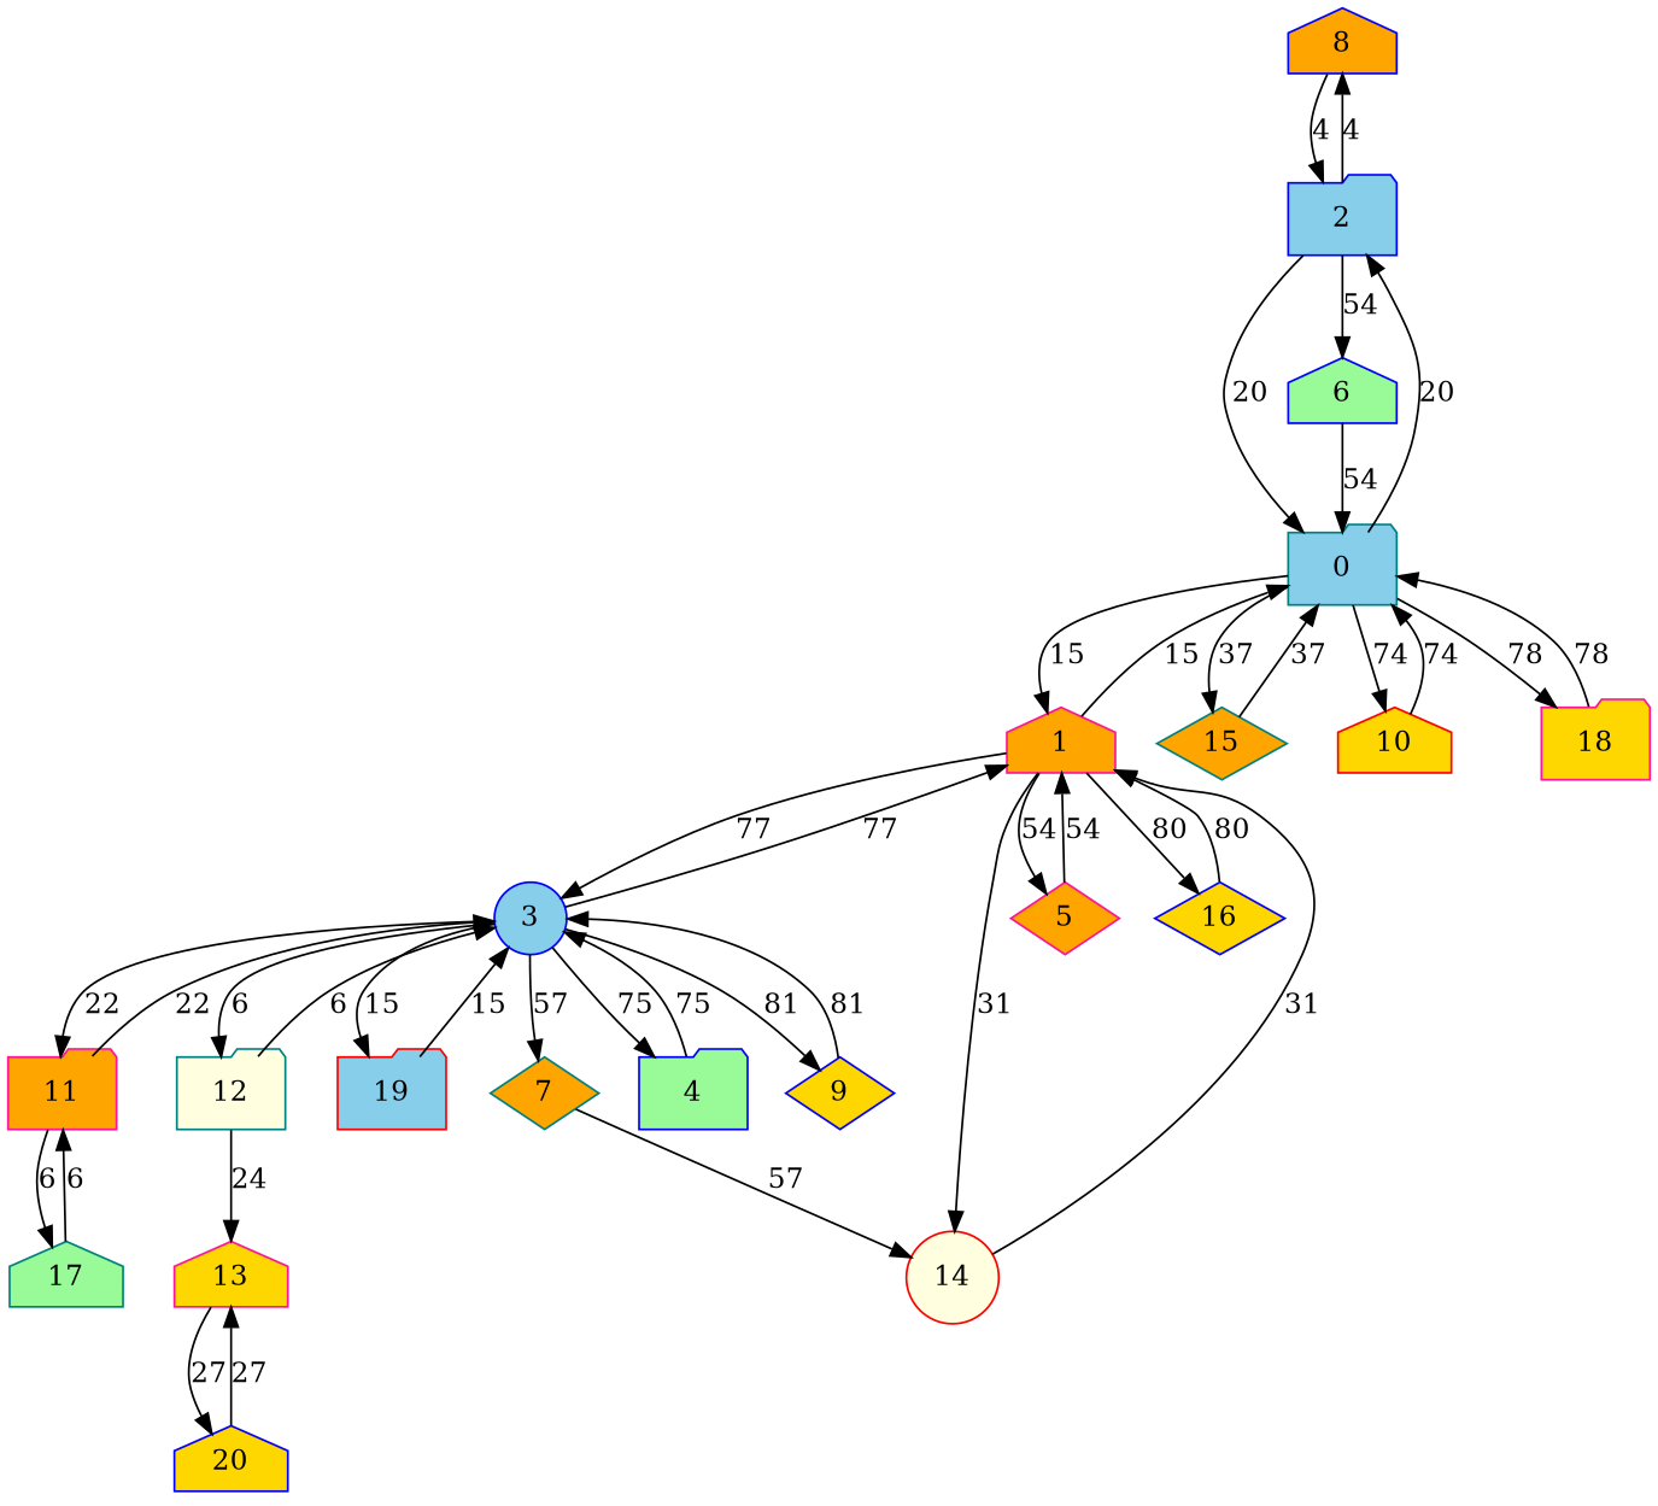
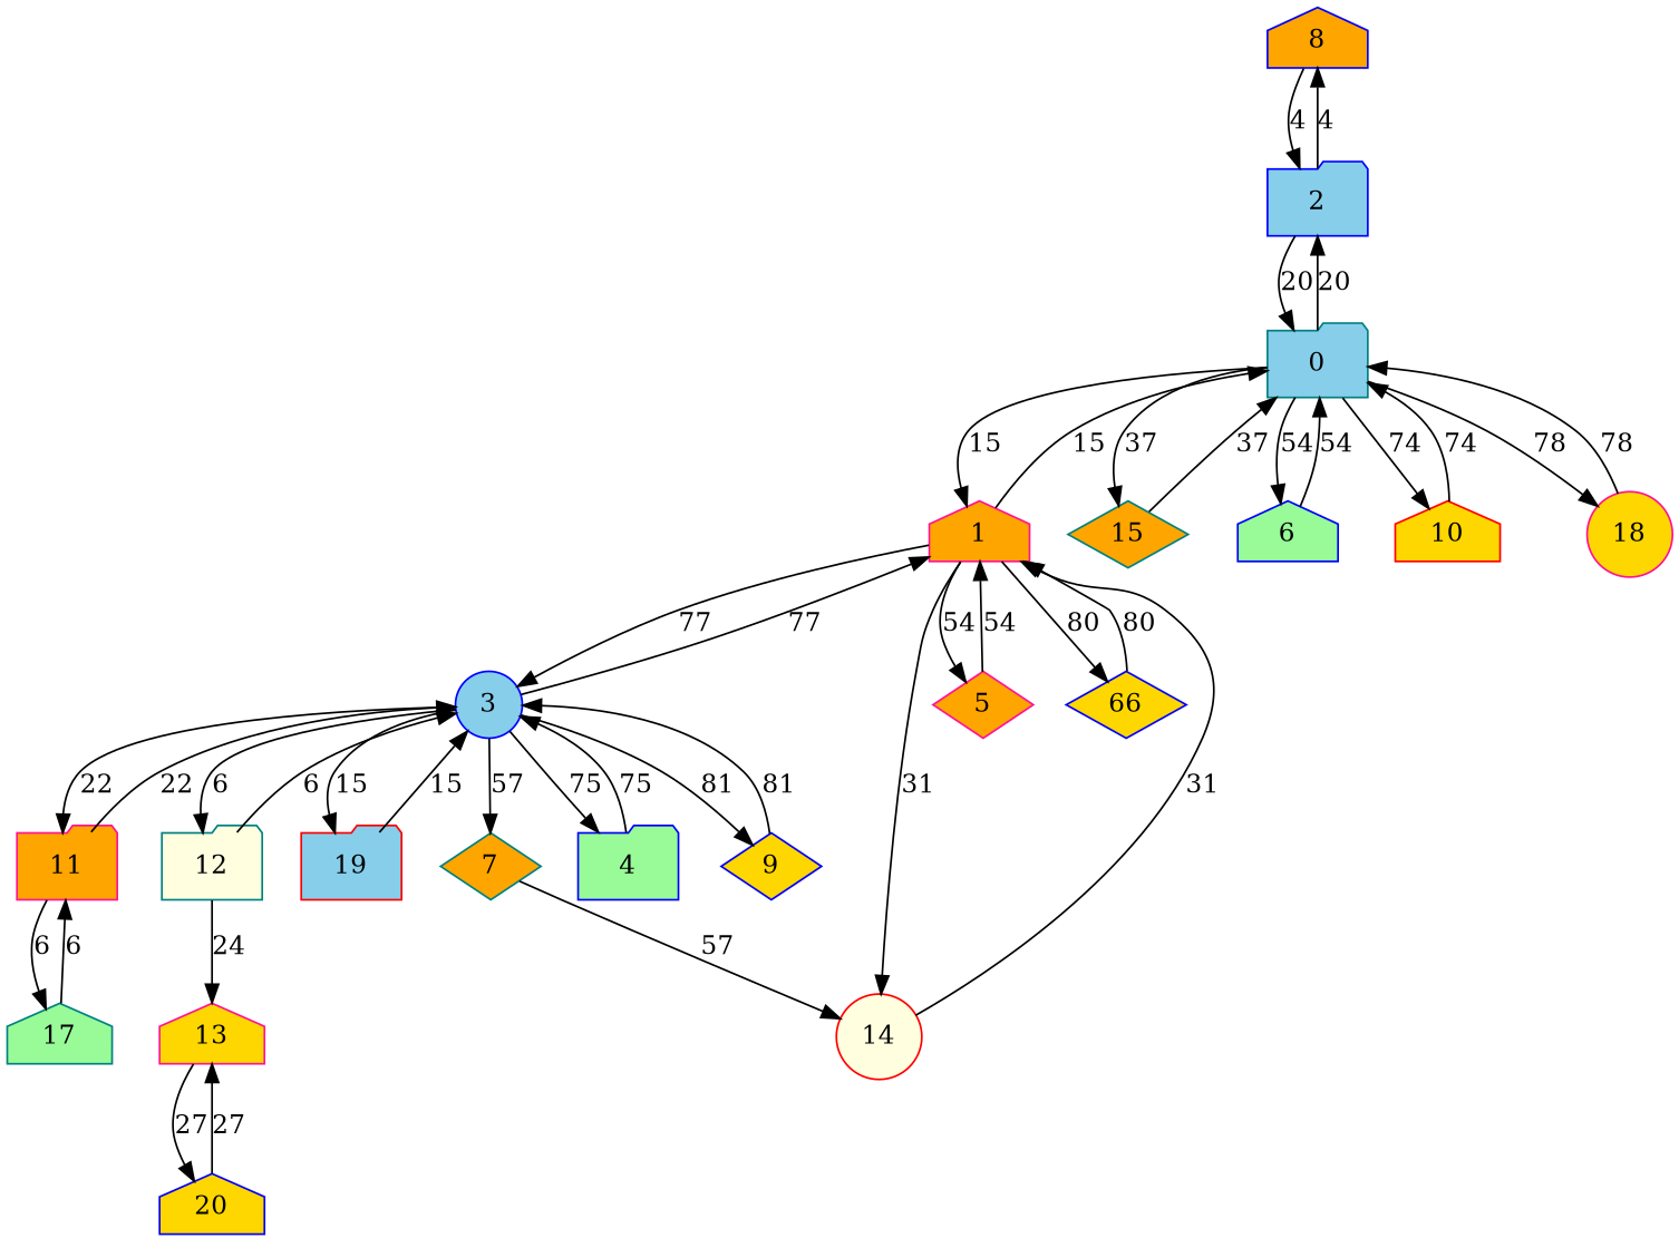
  digraph {
    fontname="DejaVu Serif"
    node [color=blue fillcolor=orange fontname="DejaVu Serif" shape=house style=filled]
    edge [fontname="DejaVu Serif"]
    8
    2 [fillcolor=skyblue shape=folder]
    0 [color=teal fillcolor=skyblue shape=folder]
    1 [color=deeppink]
    15 [color=teal shape=diamond]
    6 [fillcolor=palegreen]
    10 [color=red fillcolor=gold]
-   18 [color=deeppink fillcolor=gold shape=folder]
+   18 [color=deeppink fillcolor=gold shape=circle]
    11 [color=deeppink shape=folder]
    17 [color=teal fillcolor=palegreen]
    3 [fillcolor=skyblue shape=circle]
    12 [color=teal fillcolor=lightyellow shape=folder]
    19 [color=red fillcolor=skyblue shape=folder]
    7 [color=teal shape=diamond]
    4 [fillcolor=palegreen shape=folder]
    9 [fillcolor=gold shape=diamond]
    13 [color=deeppink fillcolor=gold]
    14 [color=red fillcolor=lightyellow shape=circle]
    5 [color=deeppink shape=diamond]
-   16 [fillcolor=gold shape=diamond]
+   16 [fillcolor=gold shape=diamond label=66]
    20 [fillcolor=gold]
    8 -> 2 [label=4]
    2 -> 8 [label=4]
    2 -> 0 [label=20]
    0 -> 2 [label=20]
    0 -> 1 [label=15]
    0 -> 15 [label=37]
-   2 -> 6 [label=54]
+   0 -> 6 [label=54]
    0 -> 10 [label=74]
    0 -> 18 [label=78]
    1 -> 0 [label=15]
    1 -> 3 [label=77]
    1 -> 14 [label=31]
    1 -> 5 [label=54]
    1 -> 16 [label=80]
    15 -> 0 [label=37]
    6 -> 0 [label=54]
    10 -> 0 [label=74]
    18 -> 0 [label=78]
    11 -> 17 [label=6]
    11 -> 3 [label=22]
    17 -> 11 [label=6]
    3 -> 1 [label=77]
    3 -> 11 [label=22]
    3 -> 12 [label=6]
    3 -> 19 [label=15]
    3 -> 7 [label=57]
    3 -> 4 [label=75]
    3 -> 9 [label=81]
    12 -> 3 [label=6]
    12 -> 13 [label=24]
    19 -> 3 [label=15]
    7 -> 14 [label=57]
    4 -> 3 [label=75]
    9 -> 3 [label=81]
    13 -> 20 [label=27]
    14 -> 1 [label=31]
    5 -> 1 [label=54]
    16 -> 1 [label=80]
    20 -> 13 [label=27]
  }
